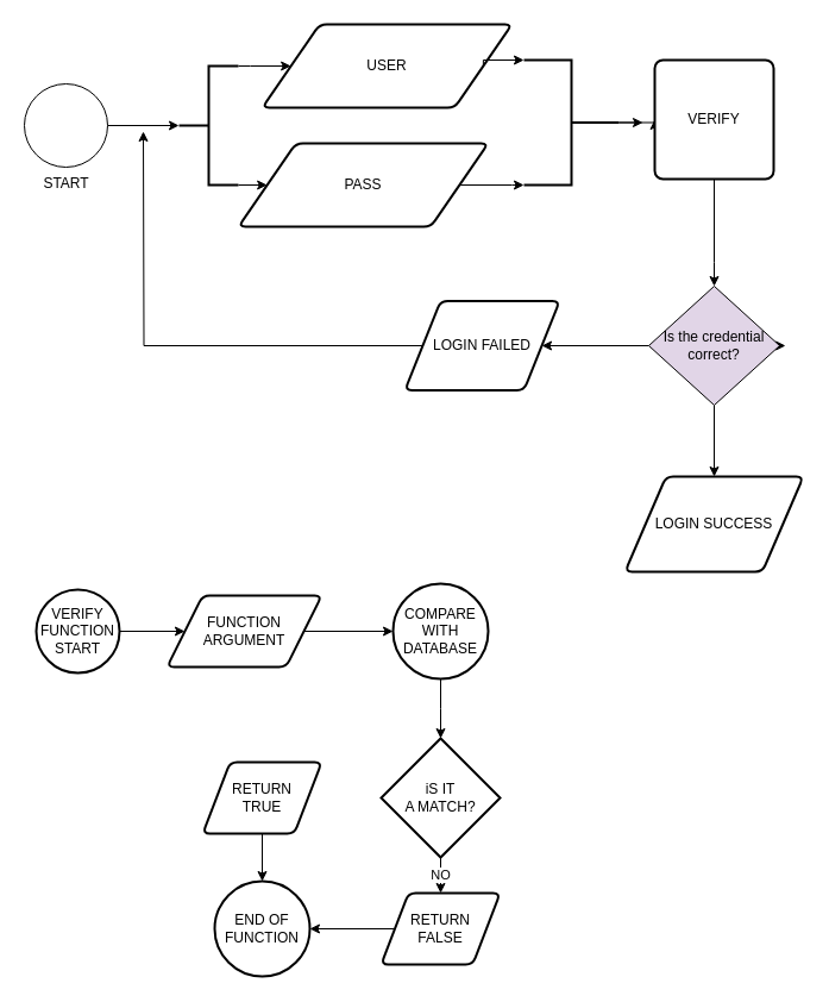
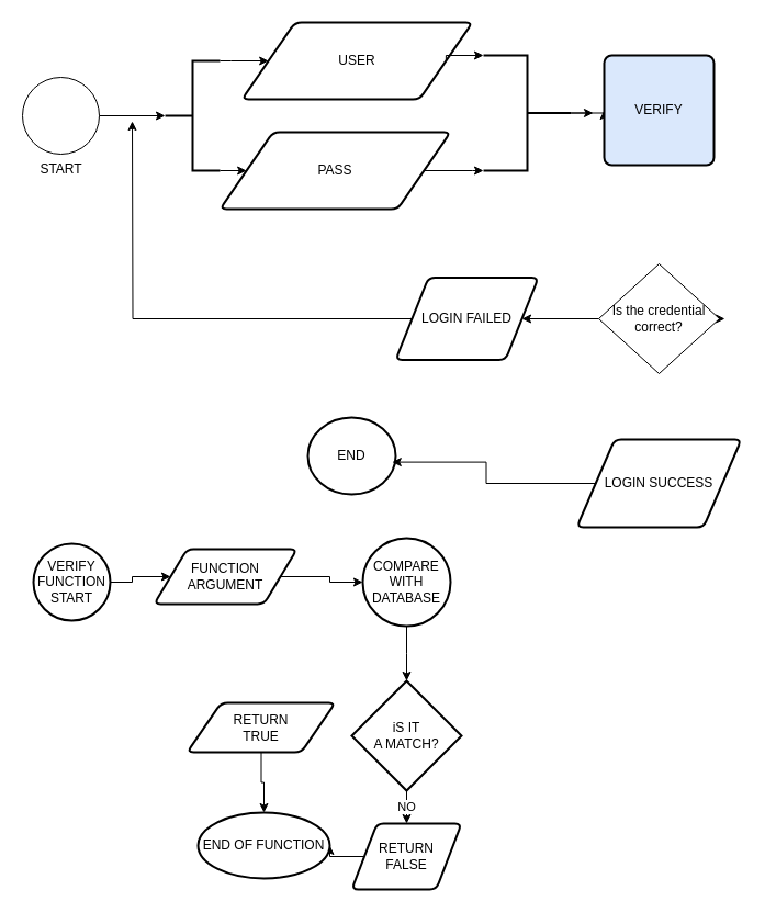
  <mxCell id="0" />
  <mxCell id="1" parent="0" />
  <mxCell id="2" value="START" style="verticalLabelPosition=bottom;verticalAlign=top;html=1;shape=mxgraph.flowchart.on-page_reference;" vertex="1" parent="1"><mxGeometry x="20" y="70" width="70" height="70" as="geometry" /></mxCell>
  <mxCell id="3" value="USER" style="shape=parallelogram;html=1;strokeWidth=2;perimeter=parallelogramPerimeter;whiteSpace=wrap;rounded=1;arcSize=12;size=0.23;" vertex="1" parent="1"><mxGeometry x="220" y="20" width="210" height="70" as="geometry" /></mxCell>
  <mxCell id="4" style="edgeStyle=orthogonalEdgeStyle;rounded=0;orthogonalLoop=1;jettySize=auto;html=1;exitX=1;exitY=1;exitDx=0;exitDy=0;exitPerimeter=0;entryX=0;entryY=0.5;entryDx=0;entryDy=0;" edge="1" parent="1" source="6" target="9"><mxGeometry relative="1" as="geometry" /></mxCell>
  <mxCell id="5" style="edgeStyle=orthogonalEdgeStyle;rounded=0;orthogonalLoop=1;jettySize=auto;html=1;exitX=1;exitY=0;exitDx=0;exitDy=0;exitPerimeter=0;entryX=0;entryY=0.5;entryDx=0;entryDy=0;" edge="1" parent="1" source="6" target="3"><mxGeometry relative="1" as="geometry"><Array as="points"><mxPoint x="210" y="55" /><mxPoint x="210" y="55" /></Array></mxGeometry></mxCell>
  <mxCell id="6" value="" style="strokeWidth=2;html=1;shape=mxgraph.flowchart.annotation_2;align=left;labelPosition=right;pointerEvents=1;" vertex="1" parent="1"><mxGeometry x="150" y="55" width="50" height="100" as="geometry" /></mxCell>
  <mxCell id="7" style="edgeStyle=orthogonalEdgeStyle;rounded=0;orthogonalLoop=1;jettySize=auto;html=1;exitX=1;exitY=0.5;exitDx=0;exitDy=0;exitPerimeter=0;entryX=0;entryY=0.5;entryDx=0;entryDy=0;entryPerimeter=0;" edge="1" parent="1" source="2" target="6"><mxGeometry relative="1" as="geometry" /></mxCell>
  <mxCell id="8" value="" style="edgeStyle=orthogonalEdgeStyle;rounded=0;orthogonalLoop=1;jettySize=auto;html=1;" edge="1" parent="1" source="9" target="12"><mxGeometry relative="1" as="geometry"><Array as="points"><mxPoint x="430" y="155" /><mxPoint x="430" y="155" /></Array></mxGeometry></mxCell>
  <mxCell id="9" value="PASS" style="shape=parallelogram;html=1;strokeWidth=2;perimeter=parallelogramPerimeter;whiteSpace=wrap;rounded=1;arcSize=12;size=0.23;" vertex="1" parent="1"><mxGeometry x="200" y="120" width="210" height="70" as="geometry" /></mxCell>
  <mxCell id="10" style="edgeStyle=orthogonalEdgeStyle;rounded=0;orthogonalLoop=1;jettySize=auto;html=1;exitX=0;exitY=0.5;exitDx=0;exitDy=0;exitPerimeter=0;" edge="1" parent="1" source="12"><mxGeometry relative="1" as="geometry"><mxPoint x="540" y="103" as="targetPoint" /></mxGeometry></mxCell>
  <mxCell id="11" style="edgeStyle=orthogonalEdgeStyle;rounded=0;orthogonalLoop=1;jettySize=auto;html=1;exitX=0;exitY=0.5;exitDx=0;exitDy=0;exitPerimeter=0;entryX=0;entryY=0.5;entryDx=0;entryDy=0;" edge="1" parent="1" source="12" target="14"><mxGeometry relative="1" as="geometry" /></mxCell>
  <mxCell id="12" value="" style="strokeWidth=2;html=1;shape=mxgraph.flowchart.annotation_2;align=left;labelPosition=right;pointerEvents=1;direction=west;" vertex="1" parent="1"><mxGeometry x="440" y="50" width="80" height="105" as="geometry" /></mxCell>
- <mxCell id="13" style="edgeStyle=orthogonalEdgeStyle;rounded=0;orthogonalLoop=1;jettySize=auto;html=1;" edge="1" parent="1" source="14" target="18"><mxGeometry relative="1" as="geometry"><Array as="points"><mxPoint x="600" y="220" /><mxPoint x="600" y="220" /></Array></mxGeometry></mxCell>
- <mxCell id="14" value="VERIFY" style="rounded=1;whiteSpace=wrap;html=1;absoluteArcSize=1;arcSize=14;strokeWidth=2;" vertex="1" parent="1"><mxGeometry x="550" y="50" width="100" height="100" as="geometry" /></mxCell>
+ <mxCell id="14" value="VERIFY" style="rounded=1;whiteSpace=wrap;html=1;absoluteArcSize=1;arcSize=14;strokeWidth=2;fillColor=#dae8fc;" vertex="1" parent="1"><mxGeometry x="550" y="50" width="100" height="100" as="geometry" /></mxCell>
  <mxCell id="15" style="edgeStyle=orthogonalEdgeStyle;rounded=0;orthogonalLoop=1;jettySize=auto;html=1;exitX=1;exitY=0.5;exitDx=0;exitDy=0;" edge="1" parent="1" source="18"><mxGeometry relative="1" as="geometry"><mxPoint x="660" y="290" as="targetPoint" /></mxGeometry></mxCell>
- <mxCell id="16" style="edgeStyle=orthogonalEdgeStyle;rounded=0;orthogonalLoop=1;jettySize=auto;html=1;" edge="1" parent="1" source="18" target="19"><mxGeometry relative="1" as="geometry" /></mxCell>
  <mxCell id="17" style="edgeStyle=orthogonalEdgeStyle;rounded=0;orthogonalLoop=1;jettySize=auto;html=1;" edge="1" parent="1" source="18" target="21"><mxGeometry relative="1" as="geometry" /></mxCell>
- <mxCell id="18" value="Is the credential correct?" style="rhombus;whiteSpace=wrap;html=1;fillColor=#e1d5e7;" vertex="1" parent="1"><mxGeometry x="545" y="240" width="110" height="100" as="geometry" /></mxCell>
+ <mxCell id="18" value="Is the credential correct?" style="rhombus;whiteSpace=wrap;html=1;" vertex="1" parent="1"><mxGeometry x="545" y="240" width="110" height="100" as="geometry" /></mxCell>
  <mxCell id="19" value="LOGIN SUCCESS" style="shape=parallelogram;html=1;strokeWidth=2;perimeter=parallelogramPerimeter;whiteSpace=wrap;rounded=1;arcSize=12;size=0.23;" vertex="1" parent="1"><mxGeometry x="525" y="400" width="150" height="80" as="geometry" /></mxCell>
  <mxCell id="20" style="edgeStyle=orthogonalEdgeStyle;rounded=0;orthogonalLoop=1;jettySize=auto;html=1;" edge="1" parent="1" source="21"><mxGeometry relative="1" as="geometry"><mxPoint x="120" y="110" as="targetPoint" /></mxGeometry></mxCell>
- <mxCell id="21" value="LOGIN FAILED" style="shape=parallelogram;html=1;strokeWidth=2;perimeter=parallelogramPerimeter;whiteSpace=wrap;rounded=1;arcSize=12;size=0.23;" vertex="1" parent="1"><mxGeometry x="340" y="252.5" width="130" height="75" as="geometry" /></mxCell>
+ <mxCell id="21" value="LOGIN FAILED" style="shape=parallelogram;html=1;strokeWidth=2;perimeter=parallelogramPerimeter;whiteSpace=wrap;rounded=1;arcSize=12;size=0.23;" vertex="1" parent="1"><mxGeometry x="360" y="252.5" width="130" height="75" as="geometry" /></mxCell>
+ <mxCell id="22" value="END" style="strokeWidth=2;html=1;shape=mxgraph.flowchart.start_2;whiteSpace=wrap;" vertex="1" parent="1"><mxGeometry x="280" y="380" width="80" height="70" as="geometry" /></mxCell>
+ <mxCell id="23" style="edgeStyle=orthogonalEdgeStyle;rounded=0;orthogonalLoop=1;jettySize=auto;html=1;entryX=0.96;entryY=0.58;entryDx=0;entryDy=0;entryPerimeter=0;" edge="1" parent="1" source="19" target="22"><mxGeometry relative="1" as="geometry" /></mxCell>
  <mxCell id="24" style="edgeStyle=orthogonalEdgeStyle;rounded=0;orthogonalLoop=1;jettySize=auto;html=1;entryX=0;entryY=0.5;entryDx=0;entryDy=0;" edge="1" parent="1" source="25" target="27"><mxGeometry relative="1" as="geometry" /></mxCell>
  <mxCell id="25" value="VERIFY FUNCTION&lt;div&gt;START&lt;/div&gt;" style="strokeWidth=2;html=1;shape=mxgraph.flowchart.start_2;whiteSpace=wrap;" vertex="1" parent="1"><mxGeometry x="30" y="495" width="70" height="70" as="geometry" /></mxCell>
  <mxCell id="26" style="edgeStyle=orthogonalEdgeStyle;rounded=0;orthogonalLoop=1;jettySize=auto;html=1;entryX=0;entryY=0.5;entryDx=0;entryDy=0;" edge="1" parent="1" source="27" target="29"><mxGeometry relative="1" as="geometry" /></mxCell>
- <mxCell id="27" value="FUNCTION&lt;div&gt;ARGUMENT&lt;/div&gt;" style="shape=parallelogram;html=1;strokeWidth=2;perimeter=parallelogramPerimeter;whiteSpace=wrap;rounded=1;arcSize=12;size=0.23;" vertex="1" parent="1"><mxGeometry x="140" y="500" width="130" height="60" as="geometry" /></mxCell>
+ <mxCell id="27" value="FUNCTION&lt;div&gt;ARGUMENT&lt;/div&gt;" style="shape=parallelogram;html=1;strokeWidth=2;perimeter=parallelogramPerimeter;whiteSpace=wrap;rounded=1;arcSize=12;size=0.23;" vertex="1" parent="1"><mxGeometry x="140" y="500" width="130" height="50" as="geometry" /></mxCell>
  <mxCell id="28" style="edgeStyle=orthogonalEdgeStyle;rounded=0;orthogonalLoop=1;jettySize=auto;html=1;" edge="1" parent="1" source="29"><mxGeometry relative="1" as="geometry"><mxPoint x="370" y="620" as="targetPoint" /></mxGeometry></mxCell>
  <mxCell id="29" value="COMPARE WITH DATABASE" style="ellipse;whiteSpace=wrap;html=1;absoluteArcSize=1;arcSize=14;strokeWidth=2;" vertex="1" parent="1"><mxGeometry x="330" y="490" width="80" height="80" as="geometry" /></mxCell>
  <mxCell id="30" style="edgeStyle=orthogonalEdgeStyle;rounded=0;orthogonalLoop=1;jettySize=auto;html=1;" edge="1" parent="1" source="32"><mxGeometry relative="1" as="geometry"><mxPoint x="370" y="750" as="targetPoint" /></mxGeometry></mxCell>
  <mxCell id="31" value="NO" style="edgeLabel;html=1;align=center;verticalAlign=middle;resizable=0;points=[];" vertex="1" connectable="0" parent="30"><mxGeometry x="-0.279" y="-1" relative="1" as="geometry"><mxPoint y="3" as="offset" /></mxGeometry></mxCell>
  <mxCell id="32" value="iS IT&lt;div&gt;A MATCH?&lt;/div&gt;" style="strokeWidth=2;html=1;shape=mxgraph.flowchart.decision;whiteSpace=wrap;" vertex="1" parent="1"><mxGeometry x="320" y="620" width="100" height="100" as="geometry" /></mxCell>
  <mxCell id="33" value="" style="edgeStyle=orthogonalEdgeStyle;rounded=0;orthogonalLoop=1;jettySize=auto;html=1;" edge="1" parent="1" source="34" target="37"><mxGeometry relative="1" as="geometry" /></mxCell>
  <mxCell id="34" value="RETURN&lt;div&gt;FALSE&lt;/div&gt;" style="shape=parallelogram;html=1;strokeWidth=2;perimeter=parallelogramPerimeter;whiteSpace=wrap;rounded=1;arcSize=12;size=0.23;" vertex="1" parent="1"><mxGeometry x="320" y="750" width="100" height="60" as="geometry" /></mxCell>
  <mxCell id="35" style="edgeStyle=orthogonalEdgeStyle;rounded=0;orthogonalLoop=1;jettySize=auto;html=1;" edge="1" parent="1" source="36" target="37"><mxGeometry relative="1" as="geometry" /></mxCell>
- <mxCell id="36" value="RETURN&lt;div&gt;TRUE&lt;/div&gt;" style="shape=parallelogram;html=1;strokeWidth=2;perimeter=parallelogramPerimeter;whiteSpace=wrap;rounded=1;arcSize=12;size=0.23;" vertex="1" parent="1"><mxGeometry x="170" y="640" width="100" height="60" as="geometry" /></mxCell>
- <mxCell id="37" value="END OF FUNCTION" style="ellipse;whiteSpace=wrap;html=1;strokeWidth=2;rounded=1;arcSize=12;" vertex="1" parent="1"><mxGeometry x="180" y="740" width="80" height="80" as="geometry" /></mxCell>
+ <mxCell id="36" value="RETURN&lt;div&gt;TRUE&lt;/div&gt;" style="shape=parallelogram;html=1;strokeWidth=2;perimeter=parallelogramPerimeter;whiteSpace=wrap;rounded=1;arcSize=12;size=0.23;" vertex="1" parent="1"><mxGeometry x="170" y="640" width="135" height="45" as="geometry" /></mxCell>
+ <mxCell id="37" value="END OF FUNCTION" style="ellipse;whiteSpace=wrap;html=1;strokeWidth=2;rounded=1;arcSize=12;" vertex="1" parent="1"><mxGeometry x="180" y="740" width="120" height="60" as="geometry" /></mxCell>
  <mxCell id="38" style="edgeStyle=orthogonalEdgeStyle;rounded=0;orthogonalLoop=1;jettySize=auto;html=1;exitX=1;exitY=0.5;exitDx=0;exitDy=0;entryX=1;entryY=1;entryDx=0;entryDy=0;entryPerimeter=0;" edge="1" parent="1" source="3" target="12"><mxGeometry relative="1" as="geometry"><Array as="points"><mxPoint x="406" y="50" /></Array></mxGeometry></mxCell>
